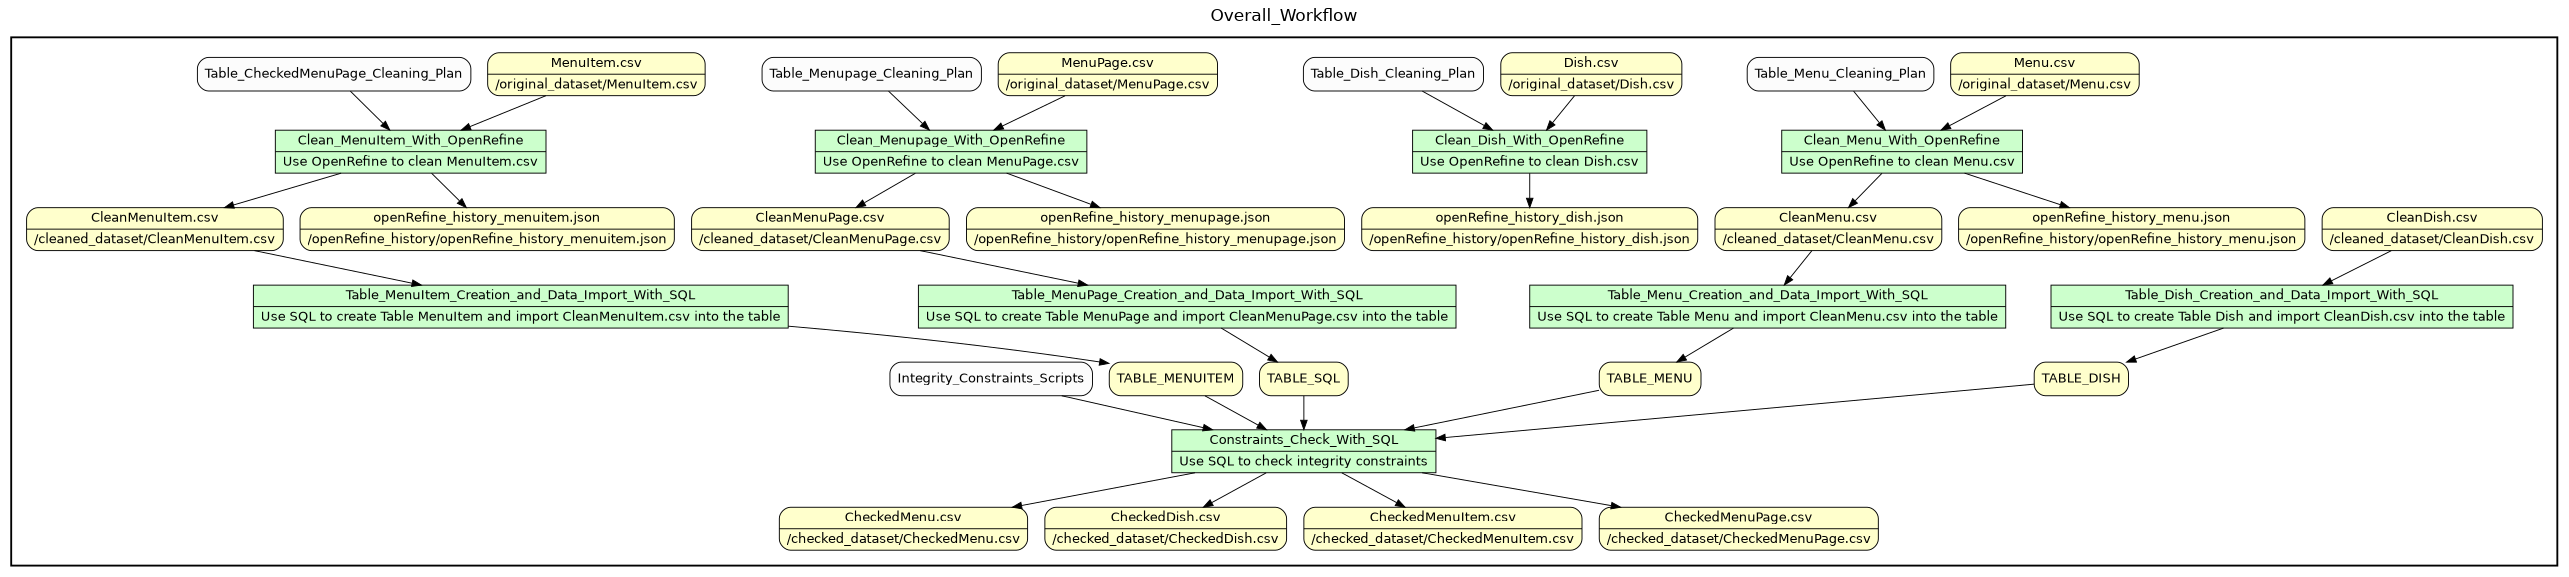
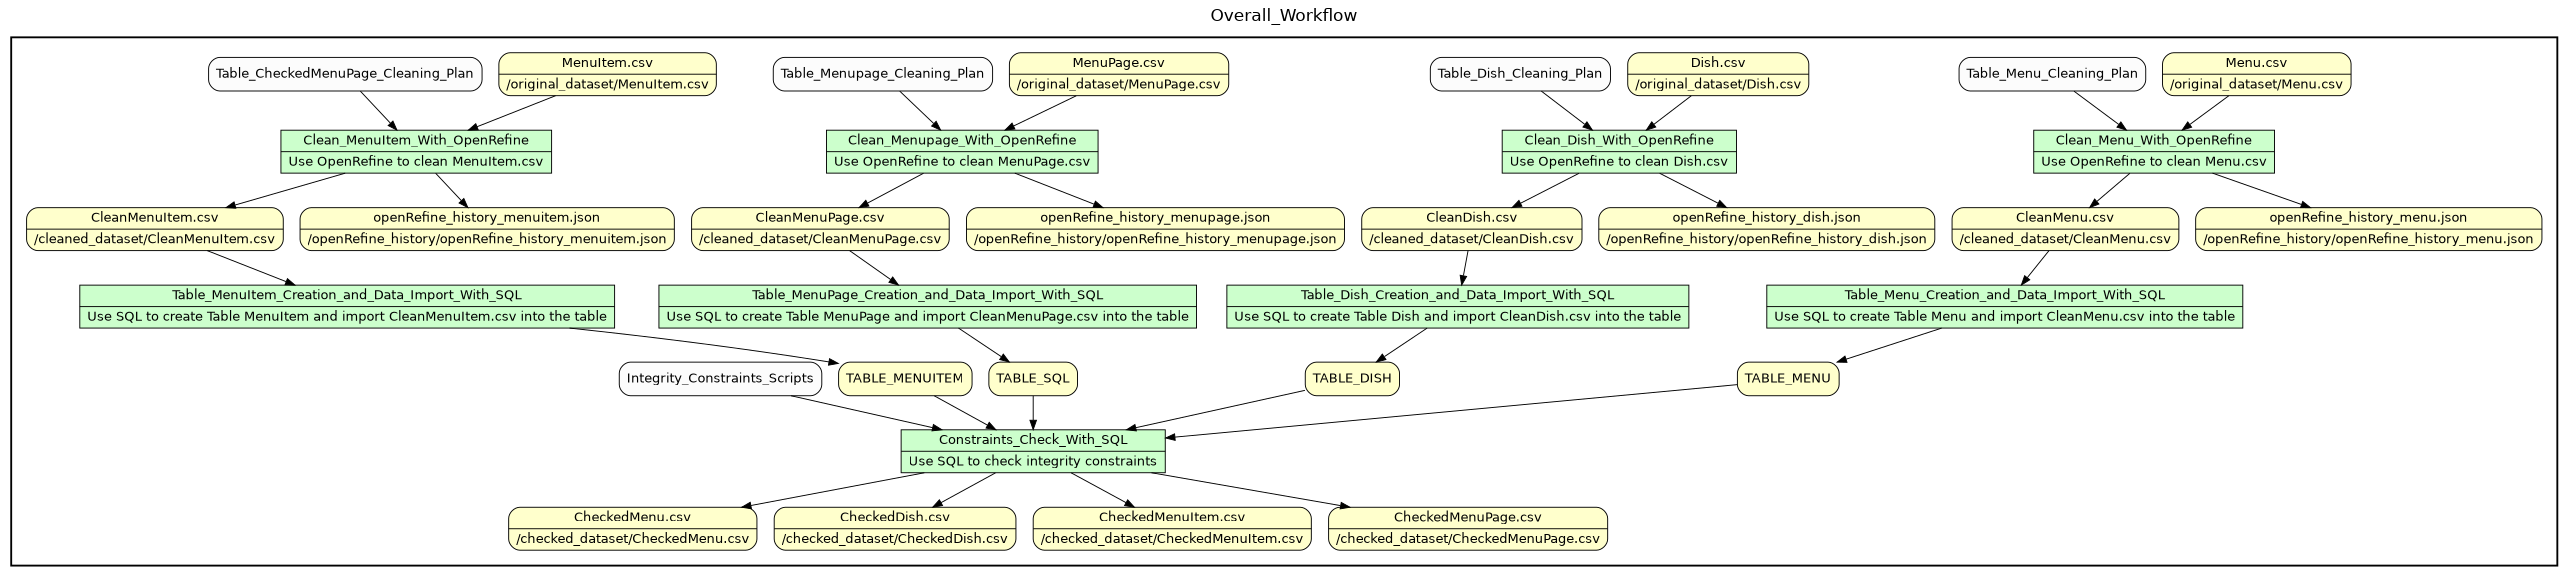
  digraph {
    fontname=Helvetica
    fontsize=18
    label=Overall_Workflow
    labelloc=t
    rankdir=TB
    node [fillcolor="#FFFFCC" fontname=Helvetica peripheries=1 rankdir=LR shape=record style="rounded,filled"]
    n1 [fillcolor="#CCFFCC" label="{<f0> Clean_Menu_With_OpenRefine |<f1> Use OpenRefine to clean Menu.csv}" style=filled]
    n2 [label="{<f0> CleanMenu.csv |<f1> /cleaned_dataset/CleanMenu.csv}"]
    n3 [label="{<f0> openRefine_history_menu.json |<f1> /openRefine_history/openRefine_history_menu.json}"]
    n4 [fillcolor="#CCFFCC" label="{<f0> Clean_Dish_With_OpenRefine |<f1> Use OpenRefine to clean Dish.csv}" style=filled]
    n5 [label="{<f0> CleanDish.csv |<f1> /cleaned_dataset/CleanDish.csv}"]
    n6 [label="{<f0> openRefine_history_dish.json |<f1> /openRefine_history/openRefine_history_dish.json}"]
    n7 [fillcolor="#CCFFCC" label="{<f0> Clean_Menupage_With_OpenRefine |<f1> Use OpenRefine to clean MenuPage.csv}" style=filled]
    n8 [label="{<f0> CleanMenuPage.csv |<f1> /cleaned_dataset/CleanMenuPage.csv}"]
    n9 [label="{<f0> openRefine_history_menupage.json |<f1> /openRefine_history/openRefine_history_menupage.json}"]
    n10 [fillcolor="#CCFFCC" label="{<f0> Clean_MenuItem_With_OpenRefine |<f1> Use OpenRefine to clean MenuItem.csv}" style=filled]
    n11 [label="{<f0> CleanMenuItem.csv |<f1> /cleaned_dataset/CleanMenuItem.csv}"]
    n12 [label="{<f0> openRefine_history_menuitem.json |<f1> /openRefine_history/openRefine_history_menuitem.json}"]
    n13 [fillcolor="#CCFFCC" label="{<f0> Table_Menu_Creation_and_Data_Import_With_SQL |<f1> Use SQL to create Table Menu and import CleanMenu.csv into the table}" style=filled]
    TABLE_MENU [shape=box rankdir=""]
    n15 [fillcolor="#CCFFCC" label="{<f0> Table_Dish_Creation_and_Data_Import_With_SQL |<f1> Use SQL to create Table Dish and import CleanDish.csv into the table}" style=filled]
    TABLE_DISH [shape=box rankdir=""]
    n17 [fillcolor="#CCFFCC" label="{<f0> Table_MenuPage_Creation_and_Data_Import_With_SQL |<f1> Use SQL to create Table MenuPage and import CleanMenuPage.csv into the table}" style=filled]
    n18 [label=TABLE_SQL shape=box rankdir=""]
    n19 [fillcolor="#CCFFCC" label="{<f0> Table_MenuItem_Creation_and_Data_Import_With_SQL |<f1> Use SQL to create Table MenuItem and import CleanMenuItem.csv into the table}" style=filled]
    TABLE_MENUITEM [shape=box rankdir=""]
    n21 [fillcolor="#CCFFCC" label="{<f0> Constraints_Check_With_SQL |<f1> Use SQL to check integrity constraints}" style=filled]
    n22 [label="{<f0> CheckedMenu.csv |<f1> /checked_dataset/CheckedMenu.csv}"]
    n23 [label="{<f0> CheckedDish.csv |<f1> /checked_dataset/CheckedDish.csv}"]
    n24 [label="{<f0> CheckedMenuItem.csv |<f1> /checked_dataset/CheckedMenuItem.csv}"]
    n25 [label="{<f0> CheckedMenuPage.csv |<f1> /checked_dataset/CheckedMenuPage.csv}"]
    n26 [label="{<f0> Menu.csv |<f1> /original_dataset/Menu.csv}"]
    n27 [label="{<f0> Dish.csv |<f1> /original_dataset/Dish.csv}"]
    n28 [label="{<f0> MenuPage.csv |<f1> /original_dataset/MenuPage.csv}"]
    n29 [label="{<f0> MenuItem.csv |<f1> /original_dataset/MenuItem.csv}"]
    Table_Menu_Cleaning_Plan [fillcolor="#FCFCFC" shape=box rankdir=""]
    Table_Dish_Cleaning_Plan [fillcolor="#FCFCFC" shape=box rankdir=""]
    Table_Menupage_Cleaning_Plan [fillcolor="#FCFCFC" shape=box rankdir=""]
    n33 [fillcolor="#FCFCFC" label=Table_CheckedMenuPage_Cleaning_Plan shape=box rankdir=""]
    Integrity_Constraints_Scripts [fillcolor="#FCFCFC" shape=box rankdir=""]
    subgraph cluster_1 {
      color=black
      label=""
      penwidth=2
      subgraph cluster_2 {
        color=black
        label=""
        penwidth=0
        n1
        n2
        n3
        n4
        n5
        n6
        n7
        n8
        n9
        n10
        n11
        n12
        n13
        TABLE_MENU
        n15
        TABLE_DISH
        n17
        n18
        n19
        TABLE_MENUITEM
        n21
        n22
        n23
        n24
        n25
        n26
        n27
        n28
        n29
        Table_Menu_Cleaning_Plan
        Table_Dish_Cleaning_Plan
        Table_Menupage_Cleaning_Plan
        n33
        Integrity_Constraints_Scripts
      }
    }
    n1 -> n2
    n1 -> n3
    n2 -> n13
+   n4 -> n5
    n4 -> n6
    n5 -> n15
    n7 -> n8
    n7 -> n9
    n8 -> n17
    n10 -> n11
    n10 -> n12
    n11 -> n19
    n13 -> TABLE_MENU
    TABLE_MENU -> n21
    n15 -> TABLE_DISH
    TABLE_DISH -> n21
    n17 -> n18
    n18 -> n21
    n19 -> TABLE_MENUITEM
    TABLE_MENUITEM -> n21
    n21 -> n22
    n21 -> n23
    n21 -> n24
    n21 -> n25
    n26 -> n1
    n27 -> n4
    n28 -> n7
    n29 -> n10
    Table_Menu_Cleaning_Plan -> n1
    Table_Dish_Cleaning_Plan -> n4
    Table_Menupage_Cleaning_Plan -> n7
    n33 -> n10
    Integrity_Constraints_Scripts -> n21
  }
